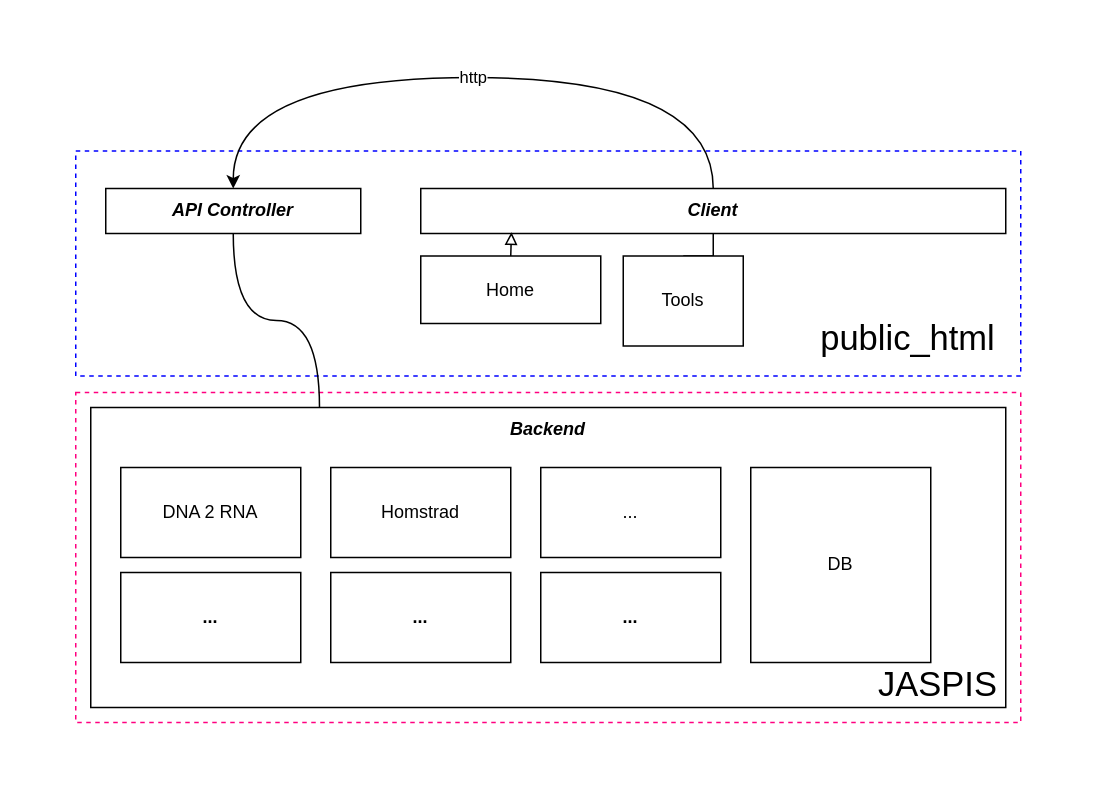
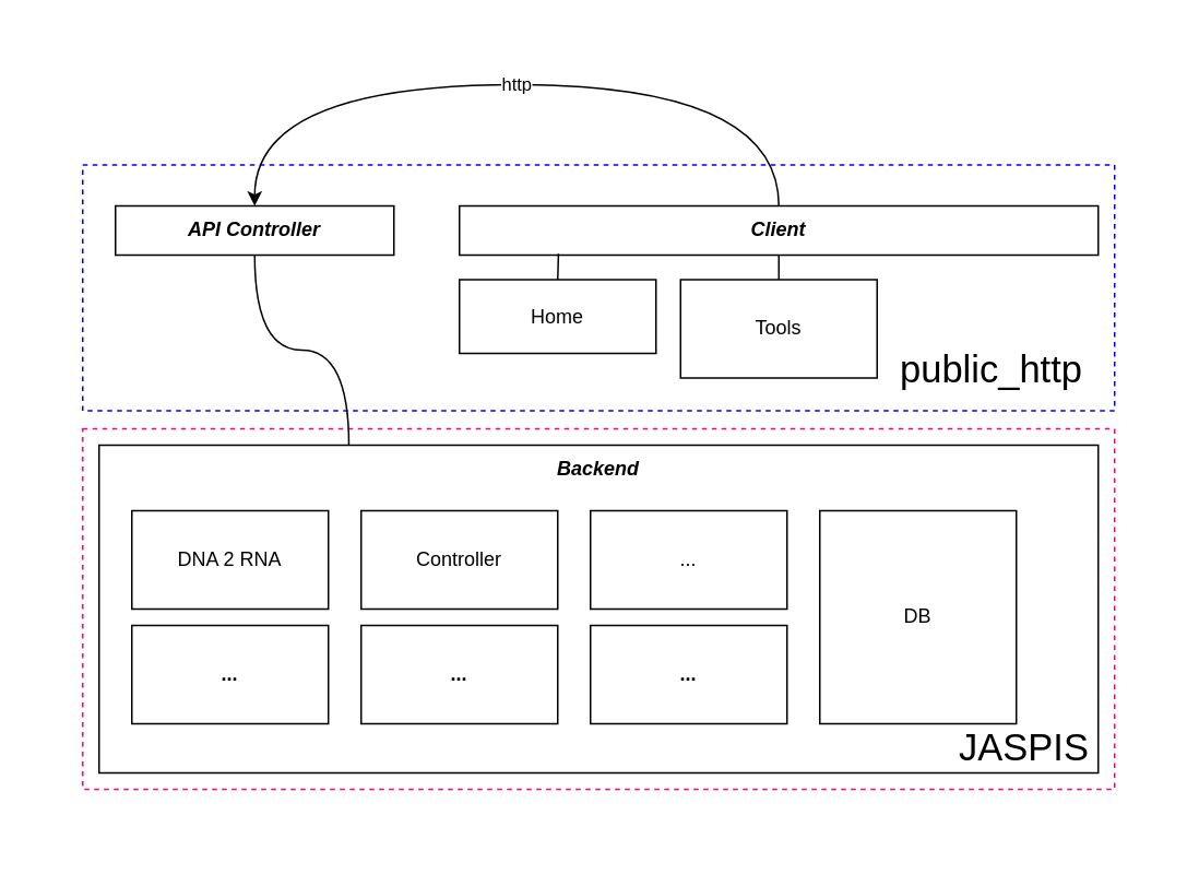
  <mxCell id="0" />
  <mxCell id="1" parent="0" />
  <mxCell id="2" value="" style="rounded=0;whiteSpace=wrap;html=1;fillColor=none;dashed=1;strokeColor=#0000FF;" vertex="1" parent="1"><mxGeometry x="50" y="100" width="630" height="150" as="geometry" /></mxCell>
  <mxCell id="3" value="" style="rounded=0;whiteSpace=wrap;html=1;fillColor=none;dashed=1;strokeColor=#FF0080;" vertex="1" parent="1"><mxGeometry x="50" y="261" width="630" height="220" as="geometry" /></mxCell>
  <mxCell id="4" value="&lt;b&gt;&lt;i&gt;API Controller&lt;/i&gt;&lt;/b&gt;" style="rounded=0;whiteSpace=wrap;html=1;" vertex="1" parent="1"><mxGeometry x="70" y="125" width="170" height="30" as="geometry" /></mxCell>
  <mxCell id="5" value="" style="rounded=0;whiteSpace=wrap;html=1;" vertex="1" parent="1"><mxGeometry x="60" y="271" width="610" height="200" as="geometry" /></mxCell>
  <mxCell id="6" value="&lt;b&gt;&lt;i&gt;Backend&lt;/i&gt;&lt;/b&gt;" style="text;html=1;align=center;verticalAlign=middle;whiteSpace=wrap;rounded=0;" vertex="1" parent="1"><mxGeometry x="60" y="271" width="610" height="30" as="geometry" /></mxCell>
  <mxCell id="7" value="DNA 2 RNA" style="rounded=0;whiteSpace=wrap;html=1;" vertex="1" parent="1"><mxGeometry x="80" y="311" width="120" height="60" as="geometry" /></mxCell>
- <mxCell id="8" value="Homstrad" style="rounded=0;whiteSpace=wrap;html=1;" vertex="1" parent="1"><mxGeometry x="220" y="311" width="120" height="60" as="geometry" /></mxCell>
+ <mxCell id="8" value="Controller" style="rounded=0;whiteSpace=wrap;html=1;" vertex="1" parent="1"><mxGeometry x="220" y="311" width="120" height="60" as="geometry" /></mxCell>
  <mxCell id="9" value="..." style="rounded=0;whiteSpace=wrap;html=1;" vertex="1" parent="1"><mxGeometry x="360" y="311" width="120" height="60" as="geometry" /></mxCell>
  <mxCell id="10" value="..." style="rounded=0;whiteSpace=wrap;html=1;fontStyle=1" vertex="1" parent="1"><mxGeometry x="360" y="381" width="120" height="60" as="geometry" /></mxCell>
  <mxCell id="11" value="..." style="rounded=0;whiteSpace=wrap;html=1;fontStyle=1" vertex="1" parent="1"><mxGeometry x="220" y="381" width="120" height="60" as="geometry" /></mxCell>
  <mxCell id="12" value="..." style="rounded=0;whiteSpace=wrap;html=1;fontStyle=1" vertex="1" parent="1"><mxGeometry x="80" y="381" width="120" height="60" as="geometry" /></mxCell>
  <mxCell id="13" value="&lt;font style=&quot;font-size: 23px;&quot;&gt;JASPIS&lt;/font&gt;" style="text;html=1;align=center;verticalAlign=middle;whiteSpace=wrap;rounded=0;" vertex="1" parent="1"><mxGeometry x="590" y="441" width="70" height="30" as="geometry" /></mxCell>
  <mxCell id="14" value="http" style="edgeStyle=orthogonalEdgeStyle;rounded=0;orthogonalLoop=1;jettySize=auto;html=1;exitX=0.5;exitY=0;exitDx=0;exitDy=0;entryX=0.5;entryY=0;entryDx=0;entryDy=0;curved=1;" edge="1" parent="1" source="15" target="4"><mxGeometry relative="1" as="geometry"><Array as="points"><mxPoint x="475" y="51" /><mxPoint x="155" y="51" /></Array></mxGeometry></mxCell>
  <mxCell id="15" value="&lt;b&gt;&lt;i&gt;Client&lt;/i&gt;&lt;/b&gt;" style="rounded=0;whiteSpace=wrap;html=1;" vertex="1" parent="1"><mxGeometry x="280" y="125" width="390" height="30" as="geometry" /></mxCell>
- <mxCell id="16" value="&lt;font style=&quot;font-size: 23px;&quot;&gt;public_html&lt;/font&gt;" style="text;html=1;align=center;verticalAlign=middle;whiteSpace=wrap;rounded=0;" vertex="1" parent="1"><mxGeometry x="550" y="210" width="110" height="30" as="geometry" /></mxCell>
+ <mxCell id="16" value="&lt;font style=&quot;font-size: 23px;&quot;&gt;public_http&lt;/font&gt;" style="text;html=1;align=center;verticalAlign=middle;whiteSpace=wrap;rounded=0;" vertex="1" parent="1"><mxGeometry x="550" y="210" width="110" height="30" as="geometry" /></mxCell>
  <mxCell id="17" value="Home" style="rounded=0;whiteSpace=wrap;html=1;" vertex="1" parent="1"><mxGeometry x="280" y="170" width="120" height="45" as="geometry" /></mxCell>
  <mxCell id="18" style="edgeStyle=orthogonalEdgeStyle;rounded=0;orthogonalLoop=1;jettySize=auto;html=1;exitX=0.5;exitY=0;exitDx=0;exitDy=0;entryX=0.5;entryY=1;entryDx=0;entryDy=0;endArrow=none;endFill=0;" edge="1" parent="1" source="19" target="15"><mxGeometry relative="1" as="geometry" /></mxCell>
- <mxCell id="19" value="Tools" style="rounded=0;whiteSpace=wrap;html=1;" vertex="1" parent="1"><mxGeometry x="415" y="170" width="80" height="60" as="geometry" /></mxCell>
- <mxCell id="20" style="edgeStyle=orthogonalEdgeStyle;rounded=0;orthogonalLoop=1;jettySize=auto;html=1;exitX=0.5;exitY=0;exitDx=0;exitDy=0;entryX=0.155;entryY=0.971;entryDx=0;entryDy=0;entryPerimeter=0;endArrow=block;endFill=0;" edge="1" parent="1" source="17" target="15"><mxGeometry relative="1" as="geometry" /></mxCell>
+ <mxCell id="19" value="Tools" style="rounded=0;whiteSpace=wrap;html=1;" vertex="1" parent="1"><mxGeometry x="415" y="170" width="120" height="60" as="geometry" /></mxCell>
+ <mxCell id="20" style="edgeStyle=orthogonalEdgeStyle;rounded=0;orthogonalLoop=1;jettySize=auto;html=1;exitX=0.5;exitY=0;exitDx=0;exitDy=0;entryX=0.155;entryY=0.971;entryDx=0;entryDy=0;entryPerimeter=0;endArrow=none;endFill=0;" edge="1" parent="1" source="17" target="15"><mxGeometry relative="1" as="geometry" /></mxCell>
  <mxCell id="21" value="&lt;span style=&quot;font-weight: normal;&quot;&gt;DB&lt;/span&gt;" style="rounded=0;whiteSpace=wrap;html=1;fontStyle=1" vertex="1" parent="1"><mxGeometry x="500" y="311" width="120" height="130" as="geometry" /></mxCell>
  <mxCell id="22" style="edgeStyle=orthogonalEdgeStyle;rounded=0;orthogonalLoop=1;jettySize=auto;html=1;exitX=0.5;exitY=1;exitDx=0;exitDy=0;entryX=0.25;entryY=0;entryDx=0;entryDy=0;startArrow=none;startFill=0;endArrow=none;endFill=0;curved=1;" edge="1" parent="1" source="4" target="6"><mxGeometry relative="1" as="geometry" /></mxCell>
  <mxCell id="23" value="" style="rounded=0;whiteSpace=wrap;html=1;fillColor=none;dashed=1;strokeColor=#FFFFFF;" vertex="1" parent="1"><mxGeometry x="20" y="20" width="690" height="491" as="geometry" /></mxCell>
